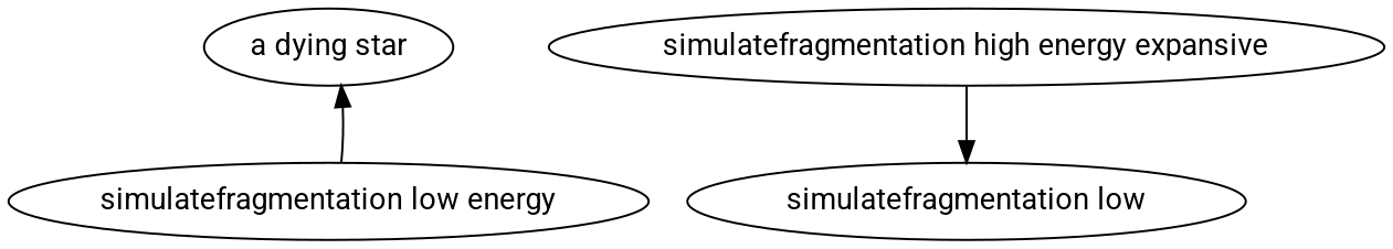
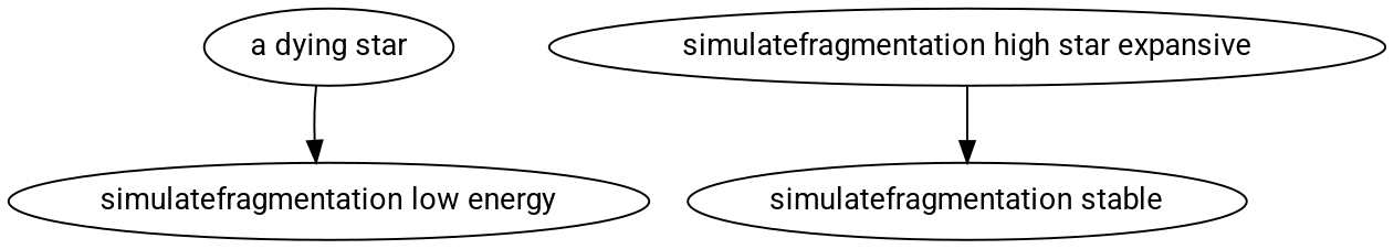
  strict digraph {
    fontname=Roboto
    node [fontname=Roboto]
    edge [fontname=Roboto]
    n1 [label="a dying star"]
    n2 [label="simulatefragmentation low energy"]
-   n3 [label="simulatefragmentation high energy expansive"]
-   n4 [label="simulatefragmentation low"]
-   n2 -> n1
+   n3 [label="simulatefragmentation high star expansive"]
+   n4 [label="simulatefragmentation stable"]
+   n1 -> n2
    n3 -> n4
  }
